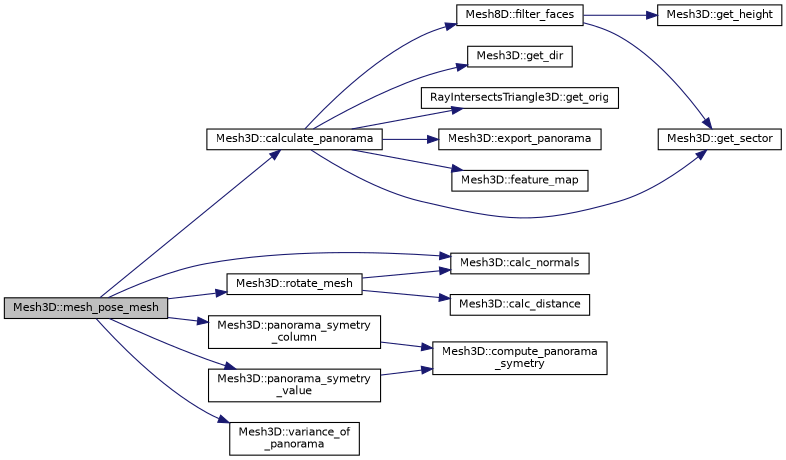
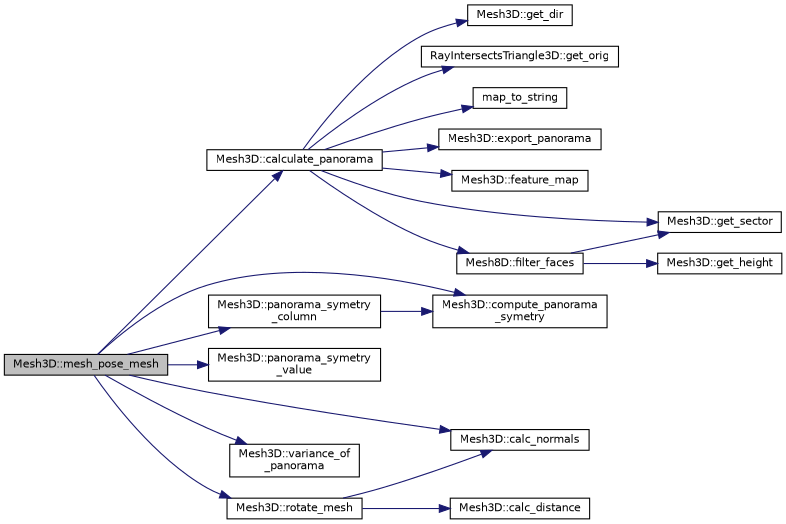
  digraph {
    rankdir=LR
    node [color=black fillcolor=white fontname=Helvetica fontsize=10 shape=record style=filled]
    edge [color=midnightblue fontname=Helvetica fontsize=10 labelfontname=Helvetica labelfontsize=10 style=solid]
    n1 [fillcolor=grey75 fontcolor=black height=0.2 label="Mesh3D::mesh_pose_mesh" width=0.4]
    n2 [height=0.2 label="Mesh3D::calc_normals" width=0.4]
    n3 [height=0.2 label="Mesh3D::calculate_panorama" width=0.4]
    n4 [height=0.2 label="Mesh3D::panorama_symetry\l_column" width=0.4]
    n5 [height=0.2 label="Mesh3D::panorama_symetry\l_value" width=0.4]
    n6 [height=0.2 label="Mesh3D::rotate_mesh" width=0.4]
    n7 [height=0.2 label="Mesh3D::variance_of\l_panorama" width=0.4]
    n8 [height=0.2 label="Mesh3D::export_panorama" width=0.4]
    n9 [height=0.2 label="Mesh3D::feature_map" width=0.4]
    n10 [height=0.2 label="Mesh8D::filter_faces" width=0.4]
    n11 [height=0.2 label="Mesh3D::get_sector" width=0.4]
    n12 [height=0.2 label="Mesh3D::get_dir" width=0.4]
    n13 [height=0.2 label="RayIntersectsTriangle3D::get_orig" width=0.4]
+   n14 [height=0.2 label=map_to_string width=0.4]
    n15 [height=0.2 label="Mesh3D::compute_panorama\l_symetry" width=0.4]
    n16 [height=0.2 label="Mesh3D::calc_distance" width=0.4]
    n17 [height=0.2 label="Mesh3D::get_height" width=0.4]
    n1 -> n2
    n1 -> n3
    n1 -> n4
    n1 -> n5
    n1 -> n6
    n1 -> n7
    n3 -> n8
    n3 -> n9
    n3 -> n10
    n3 -> n11
    n3 -> n12
    n3 -> n13
+   n3 -> n14
    n4 -> n15
-   n5 -> n15
+   n1 -> n15
    n6 -> n2
    n6 -> n16
    n10 -> n11
    n10 -> n17
  }
